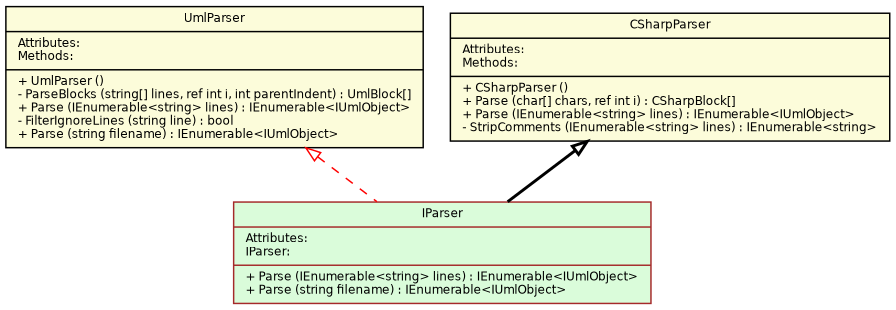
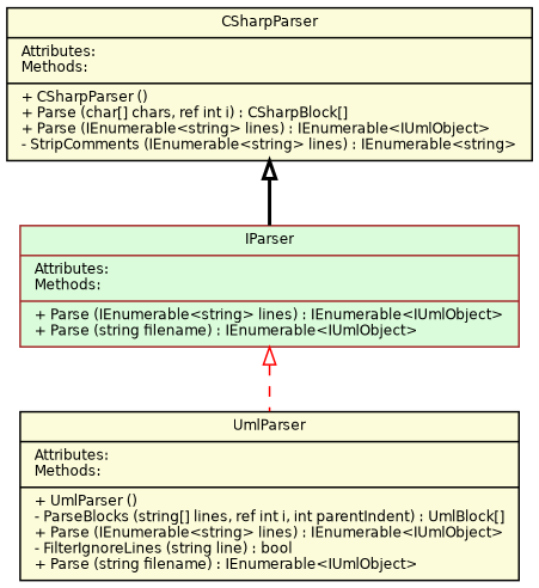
  digraph {
    node [color=black fillcolor="#fcfcda" fontcolor=black fontname=Helvetica fontsize=8 shape=record style=filled]
    edge [arrowtail=onormal dir=back fontname=Helvetica fontsize=8 labelfontname=Helvetica labelfontsize=8]
-   n1 [color=brown fillcolor="#dafcda" height=0.2 label="{IParser\n|Attributes:\lIParser:\l|+ Parse (IEnumerable\<string\> lines) : IEnumerable\<IUmlObject\>\l+ Parse (string filename) : IEnumerable\<IUmlObject\>\l}" width=0.4]
+   n1 [color=brown fillcolor="#dafcda" height=0.2 label="{IParser\n|Attributes:\lMethods:\l|+ Parse (IEnumerable\<string\> lines) : IEnumerable\<IUmlObject\>\l+ Parse (string filename) : IEnumerable\<IUmlObject\>\l}" width=0.4]
    n2 [height=0.2 label="{UmlParser\n|Attributes:\lMethods:\l|+ UmlParser  ()\l- ParseBlocks (string\[\] lines, ref int i, int parentIndent) : UmlBlock\[\]\l+ Parse (IEnumerable\<string\> lines) : IEnumerable\<IUmlObject\>\l- FilterIgnoreLines (string line) : bool\l+ Parse (string filename) : IEnumerable\<IUmlObject\>\l}" width=0.4]
    n3 [height=0.2 label="{CSharpParser\n|Attributes:\lMethods:\l|+ CSharpParser  ()\l+ Parse (char\[\] chars, ref int i) : CSharpBlock\[\]\l+ Parse (IEnumerable\<string\> lines) : IEnumerable\<IUmlObject\>\l- StripComments (IEnumerable\<string\> lines) : IEnumerable\<string\>\l}" width=0.4]
-   n2 -> n1 [color=red style=dashed]
+   n1 -> n2 [color=red style=dashed]
    n3 -> n1 [color=black style=bold]
  }
